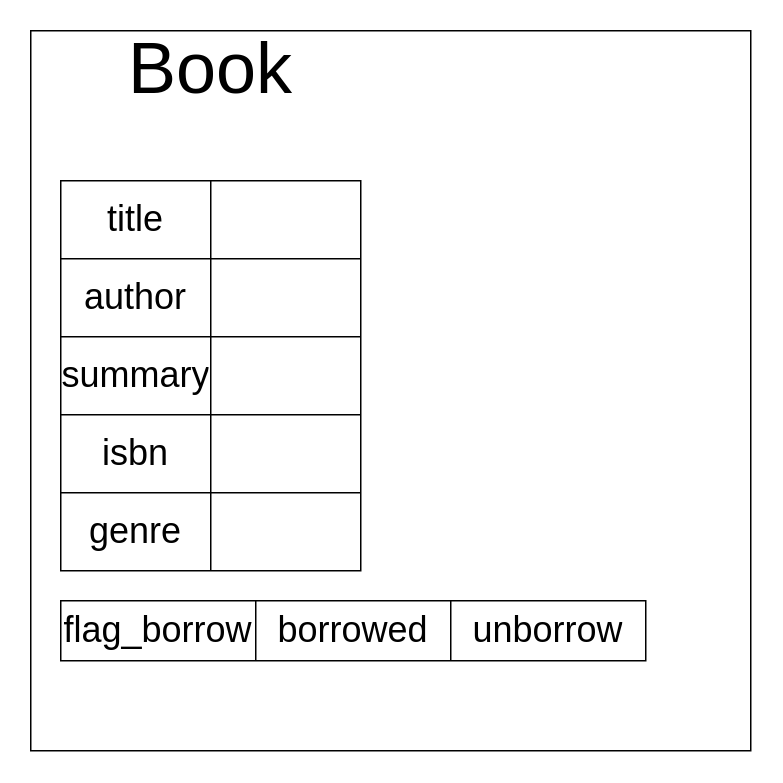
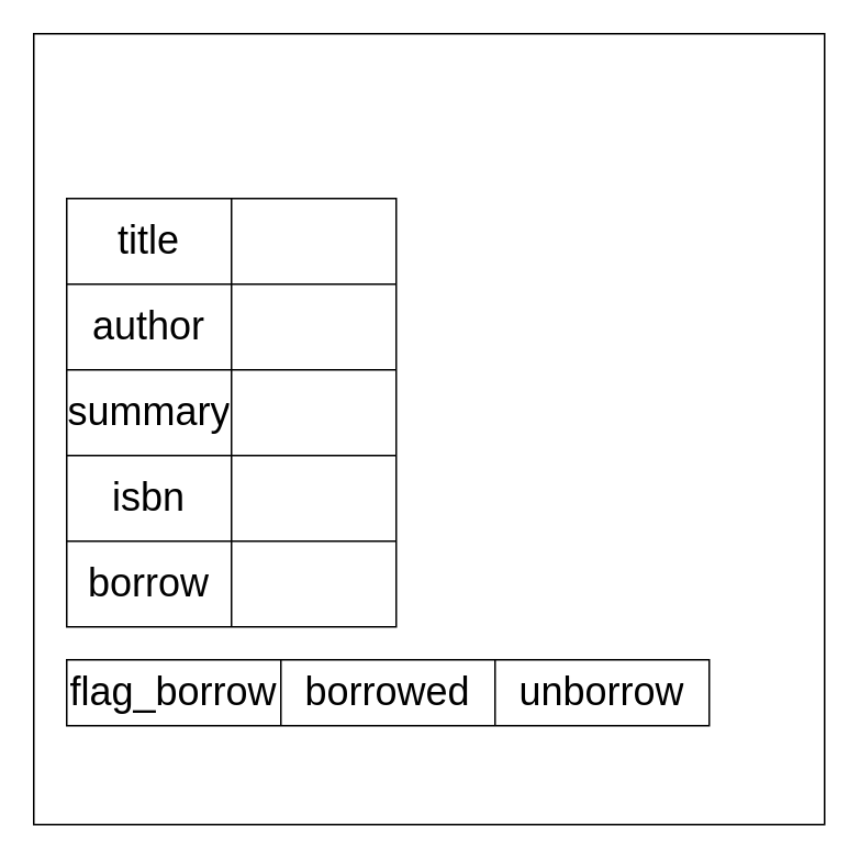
  <mxCell id="0" />
  <mxCell id="1" parent="0" />
  <mxCell id="2" value="" style="whiteSpace=wrap;html=1;aspect=fixed;" vertex="1" parent="1"><mxGeometry x="20" y="20" width="480" height="480" as="geometry" /></mxCell>
  <mxCell id="3" value="" style="shape=table;startSize=0;container=1;collapsible=0;childLayout=tableLayout;" vertex="1" parent="1"><mxGeometry x="40" y="120" width="200" height="260" as="geometry" /></mxCell>
  <mxCell id="4" value="" style="shape=tableRow;horizontal=0;startSize=0;swimlaneHead=0;swimlaneBody=0;top=0;left=0;bottom=0;right=0;collapsible=0;dropTarget=0;fillColor=none;points=[[0,0.5],[1,0.5]];portConstraint=eastwest;" vertex="1" parent="3"><mxGeometry width="200" height="52" as="geometry" /></mxCell>
  <mxCell id="5" value="&lt;font style=&quot;font-size: 24px&quot;&gt;title&lt;/font&gt;" style="shape=partialRectangle;html=1;whiteSpace=wrap;connectable=0;overflow=hidden;fillColor=none;top=0;left=0;bottom=0;right=0;pointerEvents=1;" vertex="1" parent="4"><mxGeometry width="100" height="52" as="geometry"><mxRectangle width="100" height="52" as="alternateBounds" /></mxGeometry></mxCell>
  <mxCell id="6" value="" style="shape=partialRectangle;html=1;whiteSpace=wrap;connectable=0;overflow=hidden;fillColor=none;top=0;left=0;bottom=0;right=0;pointerEvents=1;" vertex="1" parent="4"><mxGeometry x="100" width="100" height="52" as="geometry"><mxRectangle width="100" height="52" as="alternateBounds" /></mxGeometry></mxCell>
  <mxCell id="7" value="" style="shape=tableRow;horizontal=0;startSize=0;swimlaneHead=0;swimlaneBody=0;top=0;left=0;bottom=0;right=0;collapsible=0;dropTarget=0;fillColor=none;points=[[0,0.5],[1,0.5]];portConstraint=eastwest;" vertex="1" parent="3"><mxGeometry y="52" width="200" height="52" as="geometry" /></mxCell>
  <mxCell id="8" value="&lt;font style=&quot;font-size: 24px&quot;&gt;author&lt;/font&gt;" style="shape=partialRectangle;html=1;whiteSpace=wrap;connectable=0;overflow=hidden;fillColor=none;top=0;left=0;bottom=0;right=0;pointerEvents=1;" vertex="1" parent="7"><mxGeometry width="100" height="52" as="geometry"><mxRectangle width="100" height="52" as="alternateBounds" /></mxGeometry></mxCell>
  <mxCell id="9" value="" style="shape=partialRectangle;html=1;whiteSpace=wrap;connectable=0;overflow=hidden;fillColor=none;top=0;left=0;bottom=0;right=0;pointerEvents=1;" vertex="1" parent="7"><mxGeometry x="100" width="100" height="52" as="geometry"><mxRectangle width="100" height="52" as="alternateBounds" /></mxGeometry></mxCell>
  <mxCell id="10" value="" style="shape=tableRow;horizontal=0;startSize=0;swimlaneHead=0;swimlaneBody=0;top=0;left=0;bottom=0;right=0;collapsible=0;dropTarget=0;fillColor=none;points=[[0,0.5],[1,0.5]];portConstraint=eastwest;" vertex="1" parent="3"><mxGeometry y="104" width="200" height="52" as="geometry" /></mxCell>
  <mxCell id="11" value="&lt;font style=&quot;font-size: 24px&quot;&gt;summary&lt;/font&gt;" style="shape=partialRectangle;html=1;whiteSpace=wrap;connectable=0;overflow=hidden;fillColor=none;top=0;left=0;bottom=0;right=0;pointerEvents=1;" vertex="1" parent="10"><mxGeometry width="100" height="52" as="geometry"><mxRectangle width="100" height="52" as="alternateBounds" /></mxGeometry></mxCell>
  <mxCell id="12" value="" style="shape=partialRectangle;html=1;whiteSpace=wrap;connectable=0;overflow=hidden;fillColor=none;top=0;left=0;bottom=0;right=0;pointerEvents=1;" vertex="1" parent="10"><mxGeometry x="100" width="100" height="52" as="geometry"><mxRectangle width="100" height="52" as="alternateBounds" /></mxGeometry></mxCell>
  <mxCell id="13" value="" style="shape=tableRow;horizontal=0;startSize=0;swimlaneHead=0;swimlaneBody=0;top=0;left=0;bottom=0;right=0;collapsible=0;dropTarget=0;fillColor=none;points=[[0,0.5],[1,0.5]];portConstraint=eastwest;" vertex="1" parent="3"><mxGeometry y="156" width="200" height="52" as="geometry" /></mxCell>
  <mxCell id="14" value="&lt;font style=&quot;font-size: 24px&quot;&gt;isbn&lt;/font&gt;" style="shape=partialRectangle;html=1;whiteSpace=wrap;connectable=0;overflow=hidden;fillColor=none;top=0;left=0;bottom=0;right=0;pointerEvents=1;" vertex="1" parent="13"><mxGeometry width="100" height="52" as="geometry"><mxRectangle width="100" height="52" as="alternateBounds" /></mxGeometry></mxCell>
  <mxCell id="15" value="" style="shape=partialRectangle;html=1;whiteSpace=wrap;connectable=0;overflow=hidden;fillColor=none;top=0;left=0;bottom=0;right=0;pointerEvents=1;" vertex="1" parent="13"><mxGeometry x="100" width="100" height="52" as="geometry"><mxRectangle width="100" height="52" as="alternateBounds" /></mxGeometry></mxCell>
  <mxCell id="16" value="" style="shape=tableRow;horizontal=0;startSize=0;swimlaneHead=0;swimlaneBody=0;top=0;left=0;bottom=0;right=0;collapsible=0;dropTarget=0;fillColor=none;points=[[0,0.5],[1,0.5]];portConstraint=eastwest;" vertex="1" parent="3"><mxGeometry y="208" width="200" height="52" as="geometry" /></mxCell>
- <mxCell id="17" value="&lt;font style=&quot;font-size: 24px&quot;&gt;genre&lt;/font&gt;" style="shape=partialRectangle;html=1;whiteSpace=wrap;connectable=0;overflow=hidden;fillColor=none;top=0;left=0;bottom=0;right=0;pointerEvents=1;" vertex="1" parent="16"><mxGeometry width="100" height="52" as="geometry"><mxRectangle width="100" height="52" as="alternateBounds" /></mxGeometry></mxCell>
+ <mxCell id="17" value="&lt;font style=&quot;font-size: 24px&quot;&gt;borrow&lt;/font&gt;" style="shape=partialRectangle;html=1;whiteSpace=wrap;connectable=0;overflow=hidden;fillColor=none;top=0;left=0;bottom=0;right=0;pointerEvents=1;" vertex="1" parent="16"><mxGeometry width="100" height="52" as="geometry"><mxRectangle width="100" height="52" as="alternateBounds" /></mxGeometry></mxCell>
  <mxCell id="18" value="" style="shape=partialRectangle;html=1;whiteSpace=wrap;connectable=0;overflow=hidden;fillColor=none;top=0;left=0;bottom=0;right=0;pointerEvents=1;" vertex="1" parent="16"><mxGeometry x="100" width="100" height="52" as="geometry"><mxRectangle width="100" height="52" as="alternateBounds" /></mxGeometry></mxCell>
- <mxCell id="19" value="&lt;font style=&quot;font-size: 48px&quot;&gt;Book&lt;/font&gt;" style="text;html=1;strokeColor=none;fillColor=none;align=center;verticalAlign=middle;whiteSpace=wrap;rounded=0;" vertex="1" parent="1"><mxGeometry x="20" y="30" width="240" height="30" as="geometry" /></mxCell>
  <mxCell id="20" value="" style="shape=table;startSize=0;container=1;collapsible=0;childLayout=tableLayout;fontSize=24;" vertex="1" parent="1"><mxGeometry x="40" y="400" width="390" height="40" as="geometry" /></mxCell>
  <mxCell id="21" value="" style="shape=tableRow;horizontal=0;startSize=0;swimlaneHead=0;swimlaneBody=0;top=0;left=0;bottom=0;right=0;collapsible=0;dropTarget=0;fillColor=none;points=[[0,0.5],[1,0.5]];portConstraint=eastwest;fontSize=24;" vertex="1" parent="20"><mxGeometry width="390" height="40" as="geometry" /></mxCell>
  <mxCell id="22" value="flag_borrow" style="shape=partialRectangle;html=1;whiteSpace=wrap;connectable=0;overflow=hidden;fillColor=none;top=0;left=0;bottom=0;right=0;pointerEvents=1;fontSize=24;" vertex="1" parent="21"><mxGeometry width="130" height="40" as="geometry"><mxRectangle width="130" height="40" as="alternateBounds" /></mxGeometry></mxCell>
  <mxCell id="23" value="borrowed" style="shape=partialRectangle;html=1;whiteSpace=wrap;connectable=0;overflow=hidden;fillColor=none;top=0;left=0;bottom=0;right=0;pointerEvents=1;fontSize=24;" vertex="1" parent="21"><mxGeometry x="130" width="130" height="40" as="geometry"><mxRectangle width="130" height="40" as="alternateBounds" /></mxGeometry></mxCell>
  <mxCell id="24" value="unborrow" style="shape=partialRectangle;html=1;whiteSpace=wrap;connectable=0;overflow=hidden;fillColor=none;top=0;left=0;bottom=0;right=0;pointerEvents=1;fontSize=24;" vertex="1" parent="21"><mxGeometry x="260" width="130" height="40" as="geometry"><mxRectangle width="130" height="40" as="alternateBounds" /></mxGeometry></mxCell>
